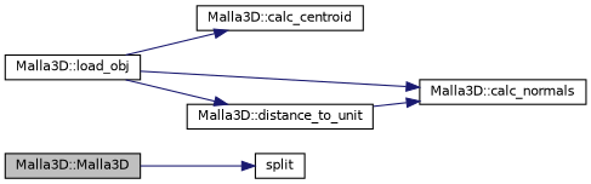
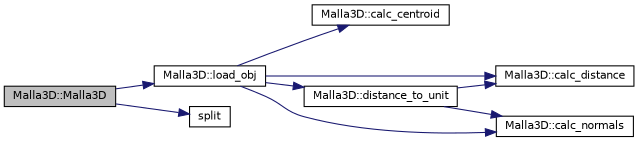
  digraph {
    rankdir=LR
    node [color=black fillcolor=white fontname=Helvetica fontsize=10 shape=record style=filled]
    edge [color=midnightblue fontname=Helvetica fontsize=10 labelfontname=Helvetica labelfontsize=10 style=solid]
    n1 [fillcolor=grey75 fontcolor=black height=0.2 label="Malla3D::Malla3D" width=0.4]
    n2 [height=0.2 label="Malla3D::load_obj" width=0.4]
    n3 [height=0.2 label=split width=0.4]
    n4 [height=0.2 label="Malla3D::calc_centroid" width=0.4]
+   n5 [height=0.2 label="Malla3D::calc_distance" width=0.4]
    n6 [height=0.2 label="Malla3D::calc_normals" width=0.4]
    n7 [height=0.2 label="Malla3D::distance_to_unit" width=0.4]
+   n1 -> n2
    n1 -> n3
    n2 -> n4
+   n2 -> n5
    n2 -> n6
    n2 -> n7
+   n7 -> n5
    n7 -> n6
  }
